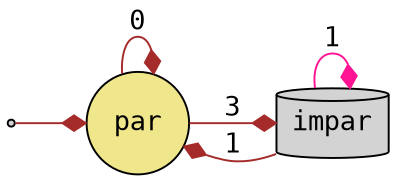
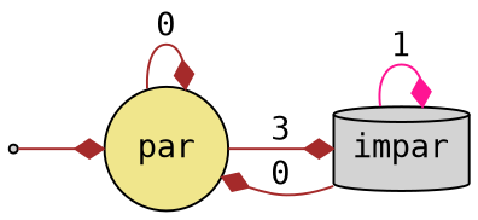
  digraph {
    fontname="DejaVu Sans Mono"
    rankdir=LR
    node [fillcolor=lightgrey fontname="DejaVu Sans Mono" style=filled]
    edge [arrowhead=diamond color=brown fontname="DejaVu Sans Mono"]
    par [fillcolor=khaki shape=circle]
    impar [shape=cylinder]
    qi [shape=point]
    par -> par [label=0]
    par -> impar [label=3]
-   impar -> par [label=1]
+   impar -> par [label=0]
    impar -> impar [color=deeppink label=1]
    qi -> par
  }
